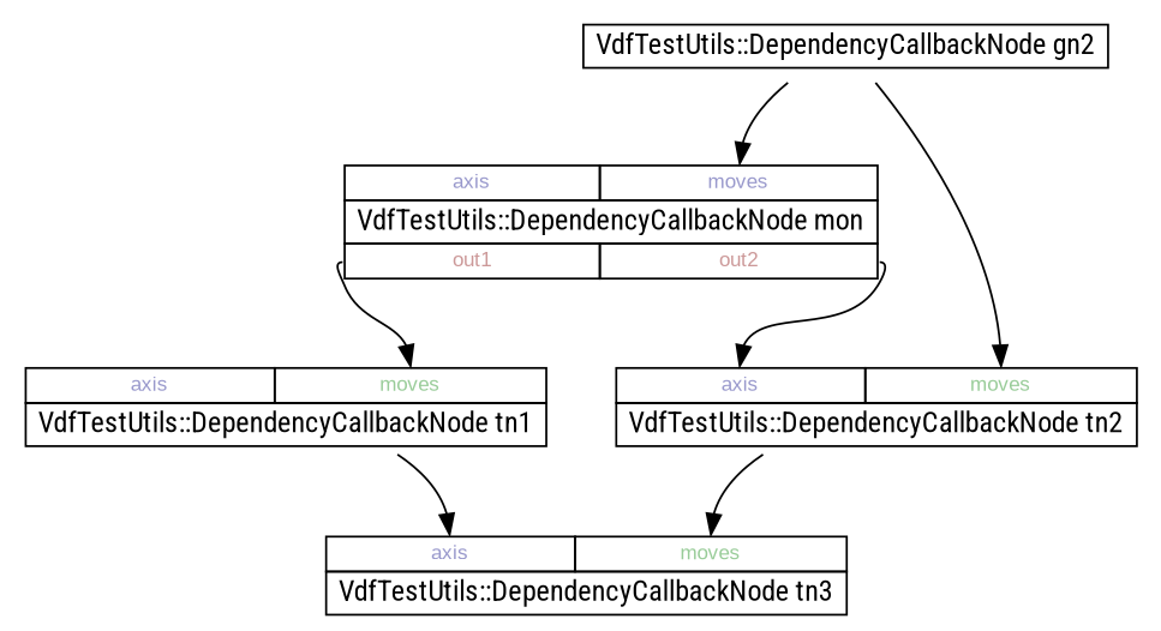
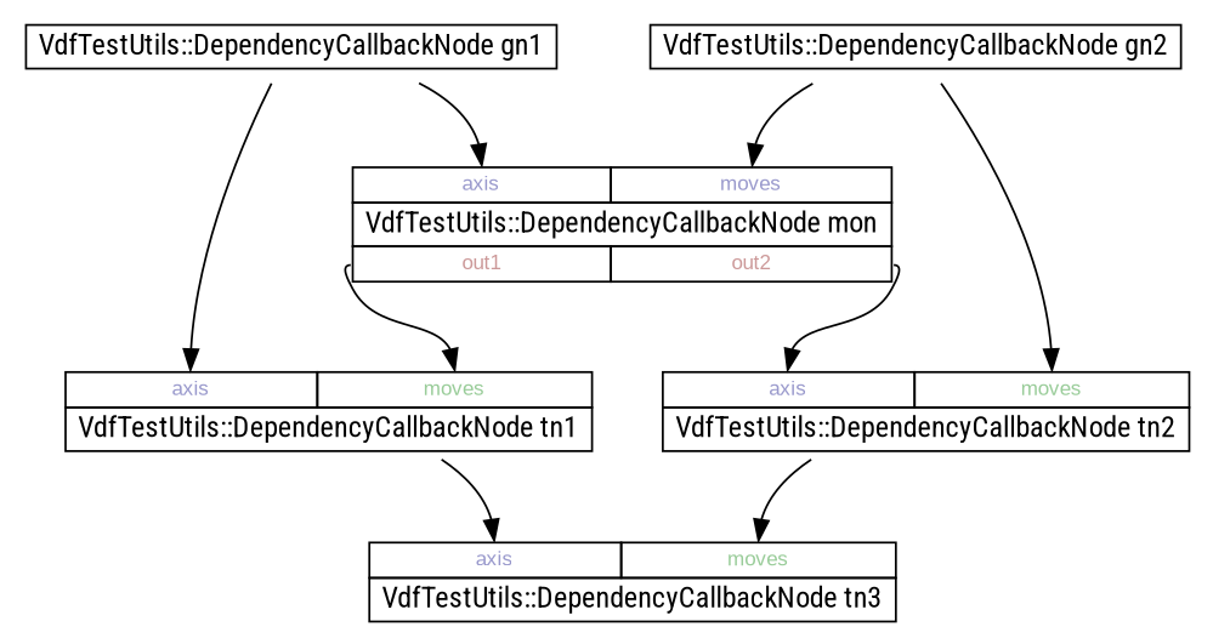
  digraph {
    rankdir=TB
    fontname="Roboto Condensed"
    node [shape=plaintext fontname="Roboto Condensed"]
    edge [headport="axis:n" fontname="Roboto Condensed"]
+   n1 [label=< 		<TABLE BORDER="0" CELLBORDER="1" CELLSPACING="0"> 			<TR><TD COLSPAN="1"> VdfTestUtils::DependencyCallbackNode gn1 </TD></TR> 		</TABLE>>]
    n2 [label=< 		<TABLE BORDER="0" CELLBORDER="1" CELLSPACING="0"> 			<TR><TD PORT="axis" COLSPAN="1"><FONT POINT-SIZE="10" FACE="Arial" COLOR="#9999cc">axis</FONT></TD><TD PORT="moves" COLSPAN="1"><FONT POINT-SIZE="10" FACE="Arial" COLOR="#9999cc">moves</FONT></TD></TR> 			<TR><TD COLSPAN="2"> VdfTestUtils::DependencyCallbackNode mon </TD></TR> 			<TR><TD PORT="out1" COLSPAN="1"><FONT POINT-SIZE="10" FACE="Arial" COLOR="#cc9999">out1</FONT></TD><TD PORT="out2" COLSPAN="1"><FONT POINT-SIZE="10" FACE="Arial" COLOR="#cc9999">out2</FONT></TD></TR> 		</TABLE>>]
    n3 [label=< 		<TABLE BORDER="0" CELLBORDER="1" CELLSPACING="0"> 			<TR><TD PORT="axis" COLSPAN="1"><FONT POINT-SIZE="10" FACE="Arial" COLOR="#9999cc">axis</FONT></TD><TD PORT="moves" COLSPAN="1"><FONT POINT-SIZE="10" FACE="Arial" COLOR="#99cc99">moves</FONT></TD></TR> 			<TR><TD COLSPAN="2"> VdfTestUtils::DependencyCallbackNode tn1 </TD></TR> 		</TABLE>>]
    n4 [label=< 		<TABLE BORDER="0" CELLBORDER="1" CELLSPACING="0"> 			<TR><TD COLSPAN="1"> VdfTestUtils::DependencyCallbackNode gn2 </TD></TR> 		</TABLE>>]
    n5 [label=< 		<TABLE BORDER="0" CELLBORDER="1" CELLSPACING="0"> 			<TR><TD PORT="axis" COLSPAN="1"><FONT POINT-SIZE="10" FACE="Arial" COLOR="#9999cc">axis</FONT></TD><TD PORT="moves" COLSPAN="1"><FONT POINT-SIZE="10" FACE="Arial" COLOR="#99cc99">moves</FONT></TD></TR> 			<TR><TD COLSPAN="2"> VdfTestUtils::DependencyCallbackNode tn2 </TD></TR> 		</TABLE>>]
    n6 [label=< 		<TABLE BORDER="0" CELLBORDER="1" CELLSPACING="0"> 			<TR><TD PORT="axis" COLSPAN="1"><FONT POINT-SIZE="10" FACE="Arial" COLOR="#9999cc">axis</FONT></TD><TD PORT="moves" COLSPAN="1"><FONT POINT-SIZE="10" FACE="Arial" COLOR="#99cc99">moves</FONT></TD></TR> 			<TR><TD COLSPAN="2"> VdfTestUtils::DependencyCallbackNode tn3 </TD></TR> 		</TABLE>>]
+   n1 -> n2
+   n1 -> n3
    n2 -> n3 [headport="moves:n" tailport=out1]
    n2 -> n5 [tailport=out2]
    n3 -> n6
    n4 -> n2 [headport="moves:n"]
    n4 -> n5 [headport="moves:n"]
    n5 -> n6 [headport="moves:n"]
  }
